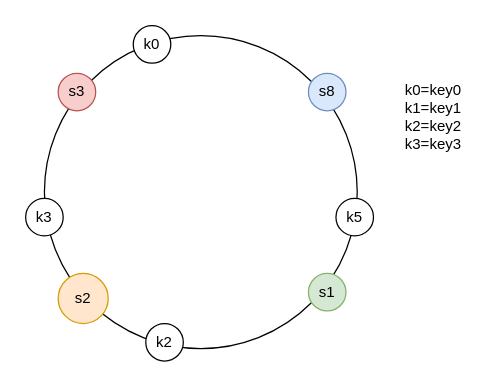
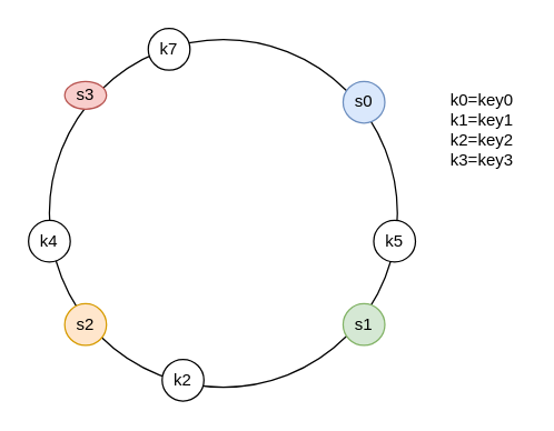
  <mxCell id="0" />
  <mxCell id="1" parent="0" />
  <mxCell id="2" value="" style="ellipse;whiteSpace=wrap;html=1;fillColor=none;" vertex="1" parent="1"><mxGeometry x="35" y="28" width="250" height="250" as="geometry" /></mxCell>
  <mxCell id="3" value="s1" style="ellipse;whiteSpace=wrap;html=1;fillColor=#d5e8d4;strokeColor=#82b366;" vertex="1" parent="1"><mxGeometry x="246" y="218" width="30" height="30" as="geometry" /></mxCell>
- <mxCell id="4" value="s2" style="ellipse;whiteSpace=wrap;html=1;fillColor=#ffe6cc;strokeColor=#d79b00;" vertex="1" parent="1"><mxGeometry x="46" y="218" width="40" height="40" as="geometry" /></mxCell>
- <mxCell id="5" value="s3" style="ellipse;whiteSpace=wrap;html=1;fillColor=#f8cecc;strokeColor=#b85450;" vertex="1" parent="1"><mxGeometry x="46" y="58" width="30" height="30" as="geometry" /></mxCell>
- <mxCell id="6" value="s8" style="ellipse;whiteSpace=wrap;html=1;fillColor=#dae8fc;strokeColor=#6c8ebf;" vertex="1" parent="1"><mxGeometry x="246" y="58" width="30" height="30" as="geometry" /></mxCell>
- <mxCell id="7" value="k0" style="ellipse;whiteSpace=wrap;html=1;" vertex="1" parent="1"><mxGeometry x="106" y="20" width="30" height="30" as="geometry" /></mxCell>
+ <mxCell id="4" value="s2" style="ellipse;whiteSpace=wrap;html=1;fillColor=#ffe6cc;strokeColor=#d79b00;" vertex="1" parent="1"><mxGeometry x="46" y="218" width="30" height="30" as="geometry" /></mxCell>
+ <mxCell id="5" value="s3" style="ellipse;whiteSpace=wrap;html=1;fillColor=#f8cecc;strokeColor=#b85450;" vertex="1" parent="1"><mxGeometry x="46" y="58" width="30" height="20" as="geometry" /></mxCell>
+ <mxCell id="6" value="s0" style="ellipse;whiteSpace=wrap;html=1;fillColor=#dae8fc;strokeColor=#6c8ebf;" vertex="1" parent="1"><mxGeometry x="246" y="58" width="30" height="30" as="geometry" /></mxCell>
+ <mxCell id="7" value="k7" style="ellipse;whiteSpace=wrap;html=1;" vertex="1" parent="1"><mxGeometry x="106" y="20" width="30" height="30" as="geometry" /></mxCell>
  <mxCell id="8" value="k5" style="ellipse;whiteSpace=wrap;html=1;" vertex="1" parent="1"><mxGeometry x="268" y="158" width="30" height="30" as="geometry" /></mxCell>
  <mxCell id="9" value="k2" style="ellipse;whiteSpace=wrap;html=1;" vertex="1" parent="1"><mxGeometry x="116" y="258" width="30" height="30" as="geometry" /></mxCell>
- <mxCell id="10" value="k3" style="ellipse;whiteSpace=wrap;html=1;" vertex="1" parent="1"><mxGeometry x="20" y="158" width="30" height="30" as="geometry" /></mxCell>
+ <mxCell id="10" value="k4" style="ellipse;whiteSpace=wrap;html=1;" vertex="1" parent="1"><mxGeometry x="20" y="158" width="30" height="30" as="geometry" /></mxCell>
  <mxCell id="11" value="k0=key0&lt;div&gt;k1=key1&lt;/div&gt;&lt;div&gt;k2=key2&lt;/div&gt;&lt;div&gt;k3=key3&lt;/div&gt;" style="text;html=1;align=center;verticalAlign=middle;whiteSpace=wrap;rounded=0;" vertex="1" parent="1"><mxGeometry x="316" y="78" width="60" height="30" as="geometry" /></mxCell>
